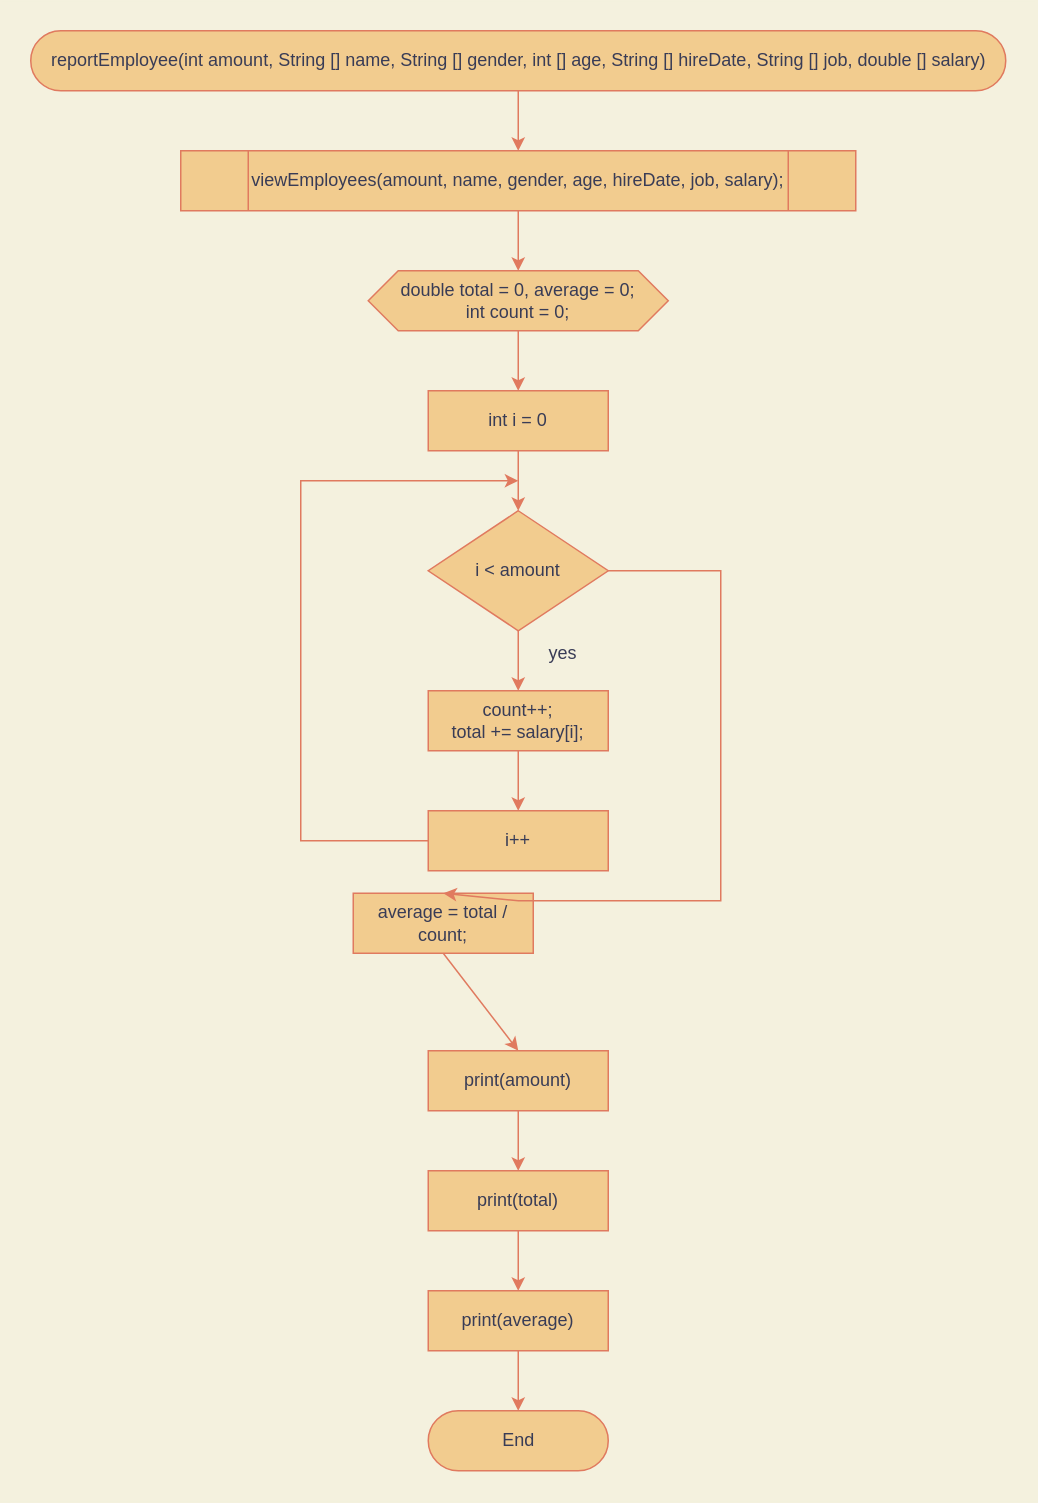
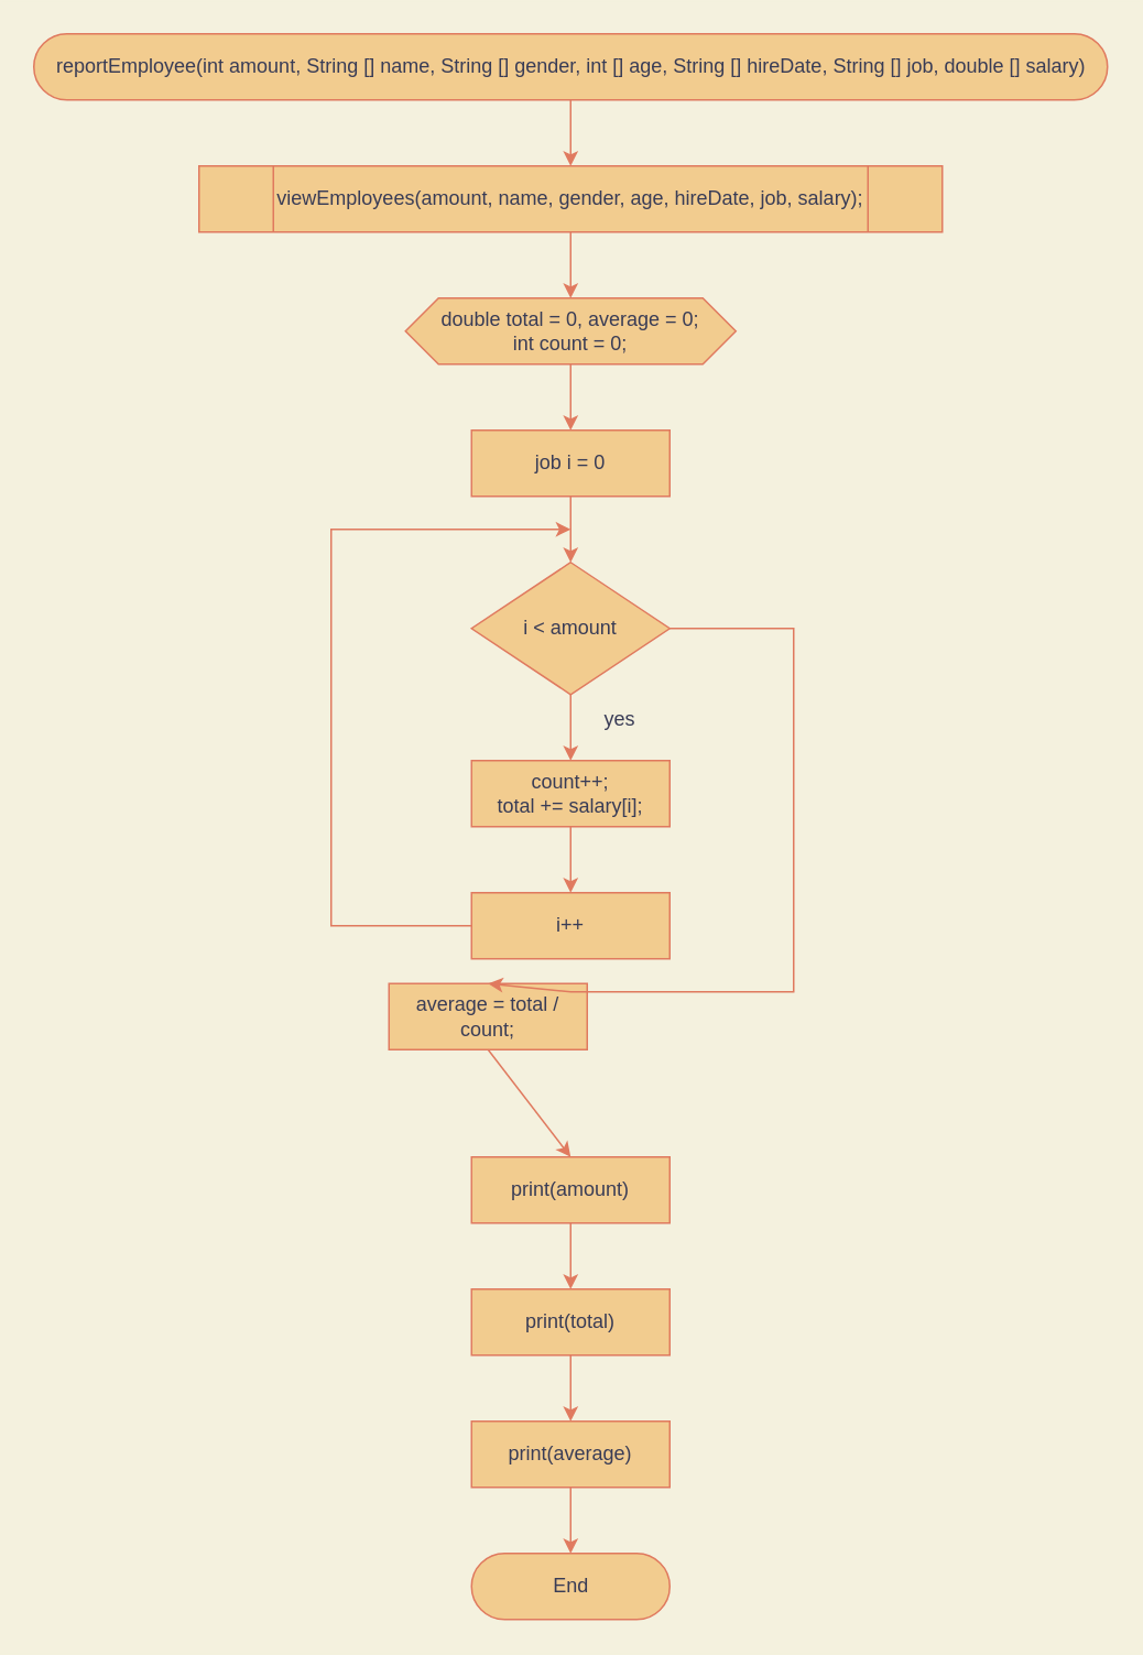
  <mxCell id="0" />
  <mxCell id="1" parent="0" />
  <mxCell id="2" value="reportEmployee(int amount, String [] name, String [] gender, int [] age, String [] hireDate, String [] job, double [] salary)" style="html=1;dashed=0;whitespace=wrap;shape=mxgraph.dfd.start;fillColor=#F2CC8F;strokeColor=#E07A5F;fontColor=#393C56;" vertex="1" parent="1"><mxGeometry x="20" y="20" width="650" height="40" as="geometry" /></mxCell>
  <mxCell id="3" value="End" style="html=1;dashed=0;whitespace=wrap;shape=mxgraph.dfd.start;fillColor=#F2CC8F;strokeColor=#E07A5F;fontColor=#393C56;" vertex="1" parent="1"><mxGeometry x="285" y="940" width="120" height="40" as="geometry" /></mxCell>
  <mxCell id="4" value="viewEmployees(amount, name, gender, age, hireDate, job, salary);" style="shape=process;whiteSpace=wrap;html=1;backgroundOutline=1;fillColor=#F2CC8F;strokeColor=#E07A5F;fontColor=#393C56;" vertex="1" parent="1"><mxGeometry x="120" y="100" width="450" height="40" as="geometry" /></mxCell>
  <mxCell id="5" value="double total = 0, average = 0;&lt;br&gt;int count = 0;" style="shape=hexagon;perimeter=hexagonPerimeter2;whiteSpace=wrap;html=1;fixedSize=1;fillColor=#F2CC8F;strokeColor=#E07A5F;fontColor=#393C56;" vertex="1" parent="1"><mxGeometry x="245" y="180" width="200" height="40" as="geometry" /></mxCell>
- <mxCell id="6" value="int i = 0" style="rounded=0;whiteSpace=wrap;html=1;fillColor=#F2CC8F;strokeColor=#E07A5F;fontColor=#393C56;" vertex="1" parent="1"><mxGeometry x="285" y="260" width="120" height="40" as="geometry" /></mxCell>
+ <mxCell id="6" value="job i = 0" style="rounded=0;whiteSpace=wrap;html=1;fillColor=#F2CC8F;strokeColor=#E07A5F;fontColor=#393C56;" vertex="1" parent="1"><mxGeometry x="285" y="260" width="120" height="40" as="geometry" /></mxCell>
  <mxCell id="7" value="i &amp;lt; amount" style="rhombus;whiteSpace=wrap;html=1;fillColor=#F2CC8F;strokeColor=#E07A5F;fontColor=#393C56;" vertex="1" parent="1"><mxGeometry x="285" y="340" width="120" height="80" as="geometry" /></mxCell>
  <mxCell id="8" value="i++" style="rounded=0;whiteSpace=wrap;html=1;fillColor=#F2CC8F;strokeColor=#E07A5F;fontColor=#393C56;" vertex="1" parent="1"><mxGeometry x="285" y="540" width="120" height="40" as="geometry" /></mxCell>
  <mxCell id="9" value="count++;&lt;br&gt;total += salary[i];" style="rounded=0;whiteSpace=wrap;html=1;fillColor=#F2CC8F;strokeColor=#E07A5F;fontColor=#393C56;" vertex="1" parent="1"><mxGeometry x="285" y="460" width="120" height="40" as="geometry" /></mxCell>
  <mxCell id="10" value="average = total / count;" style="rounded=0;whiteSpace=wrap;html=1;fillColor=#F2CC8F;strokeColor=#E07A5F;fontColor=#393C56;" vertex="1" parent="1"><mxGeometry x="235" y="595" width="120" height="40" as="geometry" /></mxCell>
  <mxCell id="11" value="print(amount)" style="rounded=0;whiteSpace=wrap;html=1;fillColor=#F2CC8F;strokeColor=#E07A5F;fontColor=#393C56;" vertex="1" parent="1"><mxGeometry x="285" y="700" width="120" height="40" as="geometry" /></mxCell>
  <mxCell id="12" value="print(total)" style="rounded=0;whiteSpace=wrap;html=1;fillColor=#F2CC8F;strokeColor=#E07A5F;fontColor=#393C56;" vertex="1" parent="1"><mxGeometry x="285" y="780" width="120" height="40" as="geometry" /></mxCell>
  <mxCell id="13" value="print(average)" style="rounded=0;whiteSpace=wrap;html=1;fillColor=#F2CC8F;strokeColor=#E07A5F;fontColor=#393C56;" vertex="1" parent="1"><mxGeometry x="285" y="860" width="120" height="40" as="geometry" /></mxCell>
  <mxCell id="14" value="" style="endArrow=classic;html=1;rounded=0;entryX=0.5;entryY=0;entryDx=0;entryDy=0;exitX=0.5;exitY=1;exitDx=0;exitDy=0;labelBackgroundColor=#F4F1DE;strokeColor=#E07A5F;fontColor=#393C56;" edge="1" parent="1" source="4" target="5"><mxGeometry width="50" height="50" relative="1" as="geometry"><mxPoint x="150" y="380" as="sourcePoint" /><mxPoint x="200" y="330" as="targetPoint" /></mxGeometry></mxCell>
  <mxCell id="15" value="" style="endArrow=classic;html=1;rounded=0;entryX=0.5;entryY=0;entryDx=0;entryDy=0;exitX=0.5;exitY=0.5;exitDx=0;exitDy=20;exitPerimeter=0;labelBackgroundColor=#F4F1DE;strokeColor=#E07A5F;fontColor=#393C56;" edge="1" parent="1" source="2" target="4"><mxGeometry width="50" height="50" relative="1" as="geometry"><mxPoint x="160" y="390" as="sourcePoint" /><mxPoint x="210" y="340" as="targetPoint" /></mxGeometry></mxCell>
  <mxCell id="16" value="" style="endArrow=classic;html=1;rounded=0;entryX=0.5;entryY=0;entryDx=0;entryDy=0;exitX=0.5;exitY=1;exitDx=0;exitDy=0;labelBackgroundColor=#F4F1DE;strokeColor=#E07A5F;fontColor=#393C56;" edge="1" parent="1" source="5" target="6"><mxGeometry width="50" height="50" relative="1" as="geometry"><mxPoint x="170" y="400" as="sourcePoint" /><mxPoint x="220" y="350" as="targetPoint" /></mxGeometry></mxCell>
  <mxCell id="17" value="" style="endArrow=classic;html=1;rounded=0;entryX=0.5;entryY=0;entryDx=0;entryDy=0;exitX=0.5;exitY=1;exitDx=0;exitDy=0;labelBackgroundColor=#F4F1DE;strokeColor=#E07A5F;fontColor=#393C56;" edge="1" parent="1" source="6" target="7"><mxGeometry width="50" height="50" relative="1" as="geometry"><mxPoint x="180" y="410" as="sourcePoint" /><mxPoint x="230" y="360" as="targetPoint" /></mxGeometry></mxCell>
  <mxCell id="18" value="" style="endArrow=classic;html=1;rounded=0;entryX=0.5;entryY=0;entryDx=0;entryDy=0;exitX=0.5;exitY=1;exitDx=0;exitDy=0;labelBackgroundColor=#F4F1DE;strokeColor=#E07A5F;fontColor=#393C56;" edge="1" parent="1" source="9" target="8"><mxGeometry width="50" height="50" relative="1" as="geometry"><mxPoint x="190" y="420" as="sourcePoint" /><mxPoint x="240" y="370" as="targetPoint" /></mxGeometry></mxCell>
  <mxCell id="19" value="" style="endArrow=classic;html=1;rounded=0;entryX=0.5;entryY=0;entryDx=0;entryDy=0;exitX=0.5;exitY=1;exitDx=0;exitDy=0;labelBackgroundColor=#F4F1DE;strokeColor=#E07A5F;fontColor=#393C56;" edge="1" parent="1" source="7" target="9"><mxGeometry width="50" height="50" relative="1" as="geometry"><mxPoint x="200" y="430" as="sourcePoint" /><mxPoint x="250" y="380" as="targetPoint" /></mxGeometry></mxCell>
  <mxCell id="20" value="" style="endArrow=classic;html=1;rounded=0;entryX=0.5;entryY=0;entryDx=0;entryDy=0;exitX=0.5;exitY=1;exitDx=0;exitDy=0;labelBackgroundColor=#F4F1DE;strokeColor=#E07A5F;fontColor=#393C56;" edge="1" parent="1" source="11" target="12"><mxGeometry width="50" height="50" relative="1" as="geometry"><mxPoint x="90" y="450" as="sourcePoint" /><mxPoint x="140" y="400" as="targetPoint" /></mxGeometry></mxCell>
  <mxCell id="21" value="" style="endArrow=classic;html=1;rounded=0;entryX=0.5;entryY=0;entryDx=0;entryDy=0;exitX=0.5;exitY=1;exitDx=0;exitDy=0;labelBackgroundColor=#F4F1DE;strokeColor=#E07A5F;fontColor=#393C56;" edge="1" parent="1" source="10" target="11"><mxGeometry width="50" height="50" relative="1" as="geometry"><mxPoint x="100" y="460" as="sourcePoint" /><mxPoint x="150" y="410" as="targetPoint" /></mxGeometry></mxCell>
  <mxCell id="22" value="" style="endArrow=classic;html=1;rounded=0;exitX=1;exitY=0.5;exitDx=0;exitDy=0;entryX=0.5;entryY=0;entryDx=0;entryDy=0;labelBackgroundColor=#F4F1DE;strokeColor=#E07A5F;fontColor=#393C56;" edge="1" parent="1" source="7" target="10"><mxGeometry width="50" height="50" relative="1" as="geometry"><mxPoint x="110" y="470" as="sourcePoint" /><mxPoint x="160" y="420" as="targetPoint" /><Array as="points"><mxPoint x="480" y="380" /><mxPoint x="480" y="600" /><mxPoint x="345" y="600" /></Array></mxGeometry></mxCell>
  <mxCell id="23" value="" style="endArrow=classic;html=1;rounded=0;exitX=0;exitY=0.5;exitDx=0;exitDy=0;labelBackgroundColor=#F4F1DE;strokeColor=#E07A5F;fontColor=#393C56;" edge="1" parent="1" source="8"><mxGeometry width="50" height="50" relative="1" as="geometry"><mxPoint x="120" y="480" as="sourcePoint" /><mxPoint x="345" y="320" as="targetPoint" /><Array as="points"><mxPoint x="200" y="560" /><mxPoint x="200" y="320" /></Array></mxGeometry></mxCell>
  <mxCell id="24" value="yes" style="text;html=1;strokeColor=none;fillColor=none;align=center;verticalAlign=middle;whiteSpace=wrap;rounded=0;fontColor=#393C56;" vertex="1" parent="1"><mxGeometry x="345" y="420" width="60" height="30" as="geometry" /></mxCell>
  <mxCell id="25" value="" style="endArrow=classic;html=1;rounded=0;entryX=0.5;entryY=0;entryDx=0;entryDy=0;exitX=0.5;exitY=1;exitDx=0;exitDy=0;labelBackgroundColor=#F4F1DE;strokeColor=#E07A5F;fontColor=#393C56;" edge="1" parent="1" source="12" target="13"><mxGeometry width="50" height="50" relative="1" as="geometry"><mxPoint x="50" y="860" as="sourcePoint" /><mxPoint x="100" y="810" as="targetPoint" /></mxGeometry></mxCell>
  <mxCell id="26" value="" style="endArrow=classic;html=1;rounded=0;entryX=0.5;entryY=0.5;entryDx=0;entryDy=-20;entryPerimeter=0;exitX=0.5;exitY=1;exitDx=0;exitDy=0;labelBackgroundColor=#F4F1DE;strokeColor=#E07A5F;fontColor=#393C56;" edge="1" parent="1" source="13" target="3"><mxGeometry width="50" height="50" relative="1" as="geometry"><mxPoint x="60" y="870" as="sourcePoint" /><mxPoint x="110" y="820" as="targetPoint" /></mxGeometry></mxCell>
